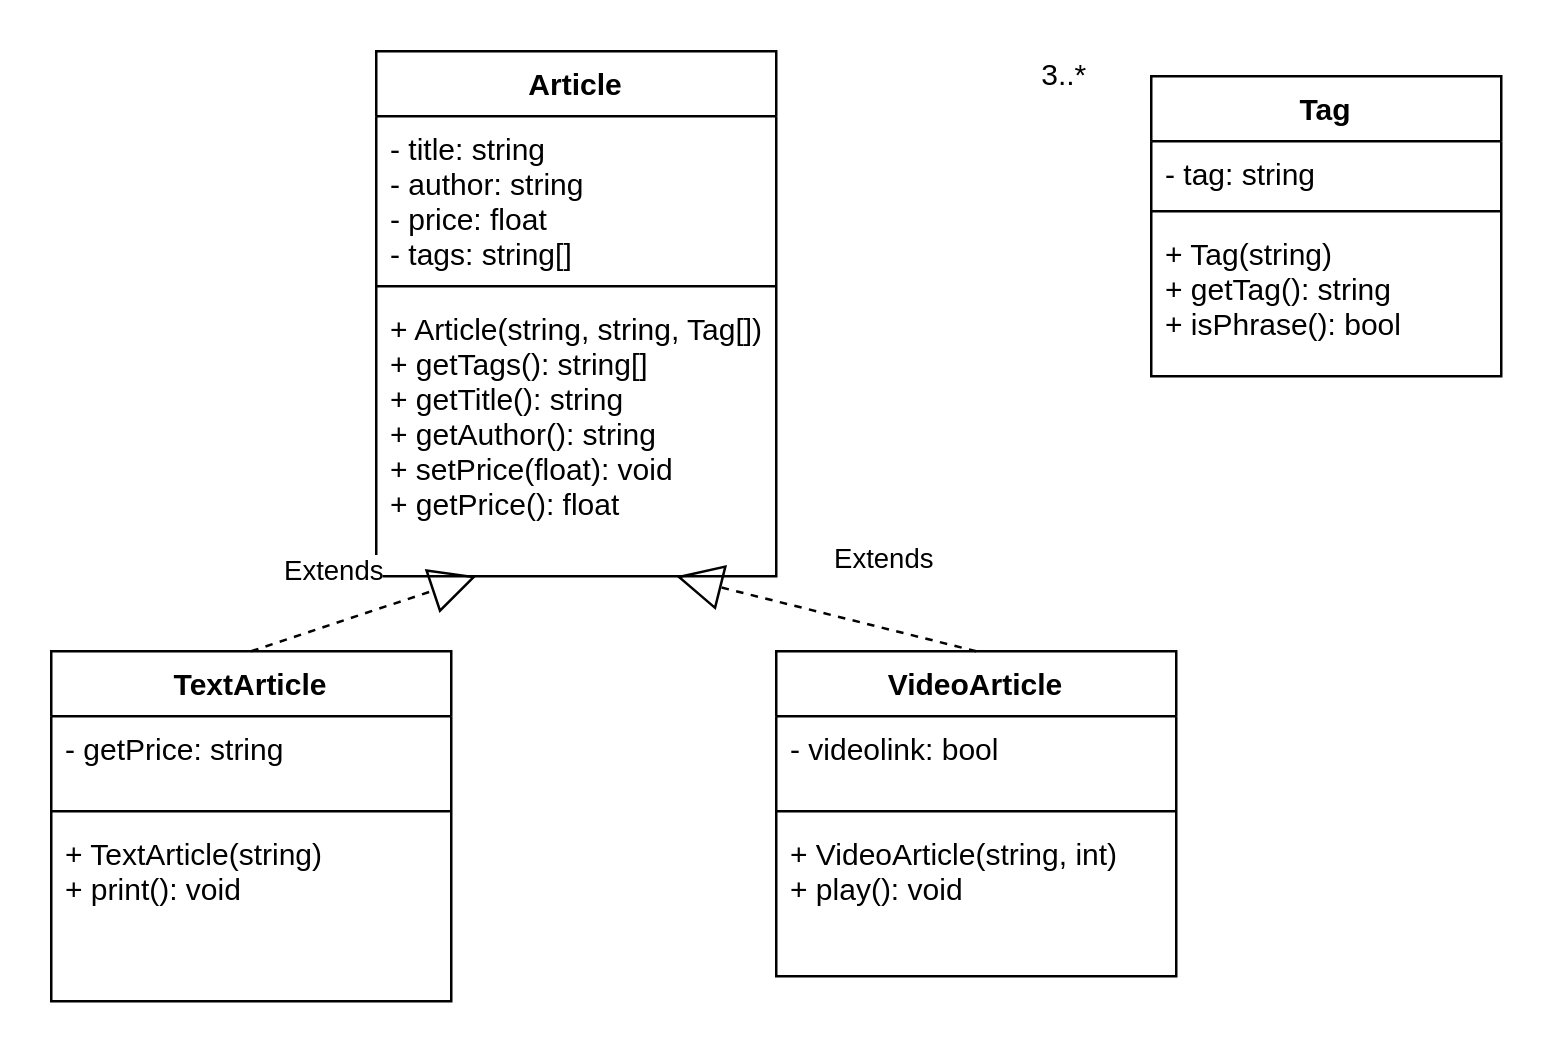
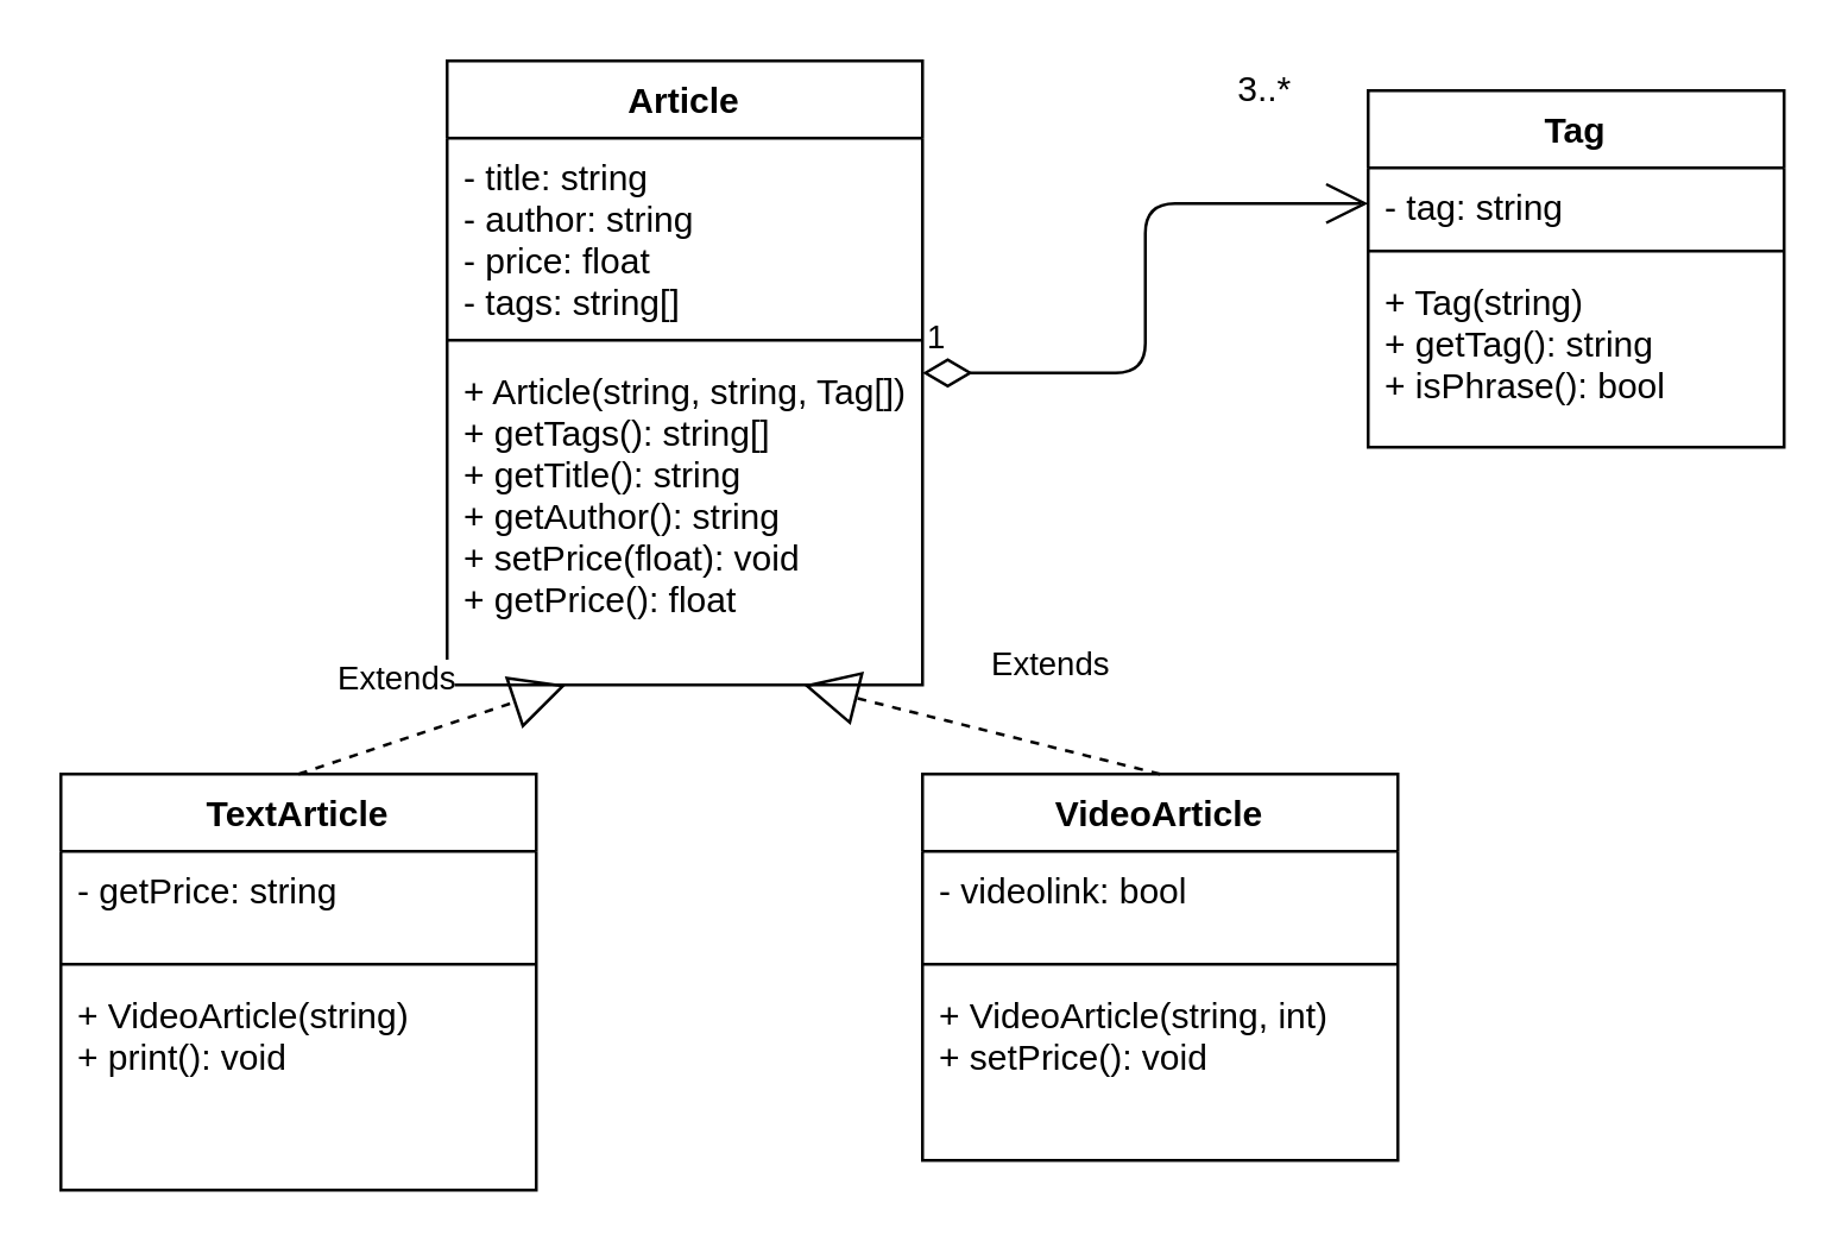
  <mxCell id="0" />
  <mxCell id="1" parent="0" />
  <mxCell id="2" value="Article" style="swimlane;fontStyle=1;align=center;verticalAlign=top;childLayout=stackLayout;horizontal=1;startSize=26;horizontalStack=0;resizeParent=1;resizeParentMax=0;resizeLast=0;collapsible=1;marginBottom=0;" parent="1" vertex="1"><mxGeometry x="150" y="20" width="160" height="210" as="geometry"><mxRectangle x="280" y="140" width="70" height="26" as="alternateBounds" /></mxGeometry></mxCell>
  <mxCell id="3" value="- title: string&#10;- author: string&#10;- price: float&#10;- tags: string[]" style="text;strokeColor=none;fillColor=none;align=left;verticalAlign=top;spacingLeft=4;spacingRight=4;overflow=hidden;rotatable=0;points=[[0,0.5],[1,0.5]];portConstraint=eastwest;" parent="2" vertex="1"><mxGeometry y="26" width="160" height="64" as="geometry" /></mxCell>
  <mxCell id="4" value="" style="line;strokeWidth=1;fillColor=none;align=left;verticalAlign=middle;spacingTop=-1;spacingLeft=3;spacingRight=3;rotatable=0;labelPosition=right;points=[];portConstraint=eastwest;" parent="2" vertex="1"><mxGeometry y="90" width="160" height="8" as="geometry" /></mxCell>
  <mxCell id="5" value="+ Article(string, string, Tag[])&#10;+ getTags(): string[] &#10;+ getTitle(): string&#10;+ getAuthor(): string&#10;+ setPrice(float): void&#10;+ getPrice(): float" style="text;strokeColor=none;fillColor=none;align=left;verticalAlign=top;spacingLeft=4;spacingRight=4;overflow=hidden;rotatable=0;points=[[0,0.5],[1,0.5]];portConstraint=eastwest;" parent="2" vertex="1"><mxGeometry y="98" width="160" height="112" as="geometry" /></mxCell>
  <mxCell id="6" value="Tag" style="swimlane;fontStyle=1;align=center;verticalAlign=top;childLayout=stackLayout;horizontal=1;startSize=26;horizontalStack=0;resizeParent=1;resizeParentMax=0;resizeLast=0;collapsible=1;marginBottom=0;" parent="1" vertex="1"><mxGeometry x="460" y="30" width="140" height="120" as="geometry"><mxRectangle x="590" y="150" width="50" height="26" as="alternateBounds" /></mxGeometry></mxCell>
  <mxCell id="7" value="- tag: string&#10;" style="text;strokeColor=none;fillColor=none;align=left;verticalAlign=top;spacingLeft=4;spacingRight=4;overflow=hidden;rotatable=0;points=[[0,0.5],[1,0.5]];portConstraint=eastwest;" parent="6" vertex="1"><mxGeometry y="26" width="140" height="24" as="geometry" /></mxCell>
  <mxCell id="8" value="" style="line;strokeWidth=1;fillColor=none;align=left;verticalAlign=middle;spacingTop=-1;spacingLeft=3;spacingRight=3;rotatable=0;labelPosition=right;points=[];portConstraint=eastwest;" parent="6" vertex="1"><mxGeometry y="50" width="140" height="8" as="geometry" /></mxCell>
  <mxCell id="9" value="+ Tag(string)&#10;+ getTag(): string&#10;+ isPhrase(): bool" style="text;strokeColor=none;fillColor=none;align=left;verticalAlign=top;spacingLeft=4;spacingRight=4;overflow=hidden;rotatable=0;points=[[0,0.5],[1,0.5]];portConstraint=eastwest;" parent="6" vertex="1"><mxGeometry y="58" width="140" height="62" as="geometry" /></mxCell>
  <mxCell id="10" value="TextArticle" style="swimlane;fontStyle=1;align=center;verticalAlign=top;childLayout=stackLayout;horizontal=1;startSize=26;horizontalStack=0;resizeParent=1;resizeParentMax=0;resizeLast=0;collapsible=1;marginBottom=0;" parent="1" vertex="1"><mxGeometry x="20" y="260" width="160" height="140" as="geometry"><mxRectangle x="150" y="280" width="90" height="26" as="alternateBounds" /></mxGeometry></mxCell>
  <mxCell id="11" value="- getPrice: string" style="text;strokeColor=none;fillColor=none;align=left;verticalAlign=top;spacingLeft=4;spacingRight=4;overflow=hidden;rotatable=0;points=[[0,0.5],[1,0.5]];portConstraint=eastwest;" parent="10" vertex="1"><mxGeometry y="26" width="160" height="34" as="geometry" /></mxCell>
  <mxCell id="12" value="" style="line;strokeWidth=1;fillColor=none;align=left;verticalAlign=middle;spacingTop=-1;spacingLeft=3;spacingRight=3;rotatable=0;labelPosition=right;points=[];portConstraint=eastwest;" parent="10" vertex="1"><mxGeometry y="60" width="160" height="8" as="geometry" /></mxCell>
- <mxCell id="13" value="+ TextArticle(string)&#10;+ print(): void" style="text;strokeColor=none;fillColor=none;align=left;verticalAlign=top;spacingLeft=4;spacingRight=4;overflow=hidden;rotatable=0;points=[[0,0.5],[1,0.5]];portConstraint=eastwest;" parent="10" vertex="1"><mxGeometry y="68" width="160" height="72" as="geometry" /></mxCell>
+ <mxCell id="13" value="+ VideoArticle(string)&#10;+ print(): void" style="text;strokeColor=none;fillColor=none;align=left;verticalAlign=top;spacingLeft=4;spacingRight=4;overflow=hidden;rotatable=0;points=[[0,0.5],[1,0.5]];portConstraint=eastwest;" parent="10" vertex="1"><mxGeometry y="68" width="160" height="72" as="geometry" /></mxCell>
  <mxCell id="14" value="Extends" style="endArrow=block;endSize=16;endFill=0;html=1;entryX=0.25;entryY=1;entryDx=0;entryDy=0;exitX=0.5;exitY=0;exitDx=0;exitDy=0;dashed=1;" parent="1" source="10" target="2" edge="1"><mxGeometry x="-0.146" y="20" width="160" relative="1" as="geometry"><mxPoint x="150" y="230" as="sourcePoint" /><mxPoint x="310" y="230" as="targetPoint" /><mxPoint as="offset" /></mxGeometry></mxCell>
  <mxCell id="15" value="VideoArticle" style="swimlane;fontStyle=1;align=center;verticalAlign=top;childLayout=stackLayout;horizontal=1;startSize=26;horizontalStack=0;resizeParent=1;resizeParentMax=0;resizeLast=0;collapsible=1;marginBottom=0;" parent="1" vertex="1"><mxGeometry x="310" y="260" width="160" height="130" as="geometry"><mxRectangle x="370" y="280" width="100" height="26" as="alternateBounds" /></mxGeometry></mxCell>
  <mxCell id="16" value="- videolink: bool" style="text;strokeColor=none;fillColor=none;align=left;verticalAlign=top;spacingLeft=4;spacingRight=4;overflow=hidden;rotatable=0;points=[[0,0.5],[1,0.5]];portConstraint=eastwest;" parent="15" vertex="1"><mxGeometry y="26" width="160" height="34" as="geometry" /></mxCell>
  <mxCell id="17" value="" style="line;strokeWidth=1;fillColor=none;align=left;verticalAlign=middle;spacingTop=-1;spacingLeft=3;spacingRight=3;rotatable=0;labelPosition=right;points=[];portConstraint=eastwest;" parent="15" vertex="1"><mxGeometry y="60" width="160" height="8" as="geometry" /></mxCell>
- <mxCell id="18" value="+ VideoArticle(string, int)&#10;+ play(): void" style="text;strokeColor=none;fillColor=none;align=left;verticalAlign=top;spacingLeft=4;spacingRight=4;overflow=hidden;rotatable=0;points=[[0,0.5],[1,0.5]];portConstraint=eastwest;" parent="15" vertex="1"><mxGeometry y="68" width="160" height="62" as="geometry" /></mxCell>
+ <mxCell id="18" value="+ VideoArticle(string, int)&#10;+ setPrice(): void" style="text;strokeColor=none;fillColor=none;align=left;verticalAlign=top;spacingLeft=4;spacingRight=4;overflow=hidden;rotatable=0;points=[[0,0.5],[1,0.5]];portConstraint=eastwest;" parent="15" vertex="1"><mxGeometry y="68" width="160" height="62" as="geometry" /></mxCell>
  <mxCell id="19" value="Extends" style="endArrow=block;endSize=16;endFill=0;html=1;entryX=0.75;entryY=1;entryDx=0;entryDy=0;exitX=0.5;exitY=0;exitDx=0;exitDy=0;dashed=1;" parent="1" source="15" target="2" edge="1"><mxGeometry x="-0.268" y="-27" width="160" relative="1" as="geometry"><mxPoint x="90" y="120" as="sourcePoint" /><mxPoint x="195" y="56" as="targetPoint" /><mxPoint as="offset" /></mxGeometry></mxCell>
+ <mxCell id="20" value="1" style="endArrow=open;html=1;endSize=12;startArrow=diamondThin;startSize=14;startFill=0;edgeStyle=orthogonalEdgeStyle;align=left;verticalAlign=bottom;exitX=1;exitY=0.5;exitDx=0;exitDy=0;entryX=0;entryY=0.5;entryDx=0;entryDy=0;" parent="1" source="2" target="7" edge="1"><mxGeometry x="-1" y="3" relative="1" as="geometry"><mxPoint x="290" y="100" as="sourcePoint" /><mxPoint x="450" y="100" as="targetPoint" /></mxGeometry></mxCell>
  <mxCell id="21" value="3..*" style="text;html=1;align=center;verticalAlign=middle;resizable=0;points=[];autosize=1;" parent="1" vertex="1"><mxGeometry x="410" y="20" width="30" height="20" as="geometry" /></mxCell>
